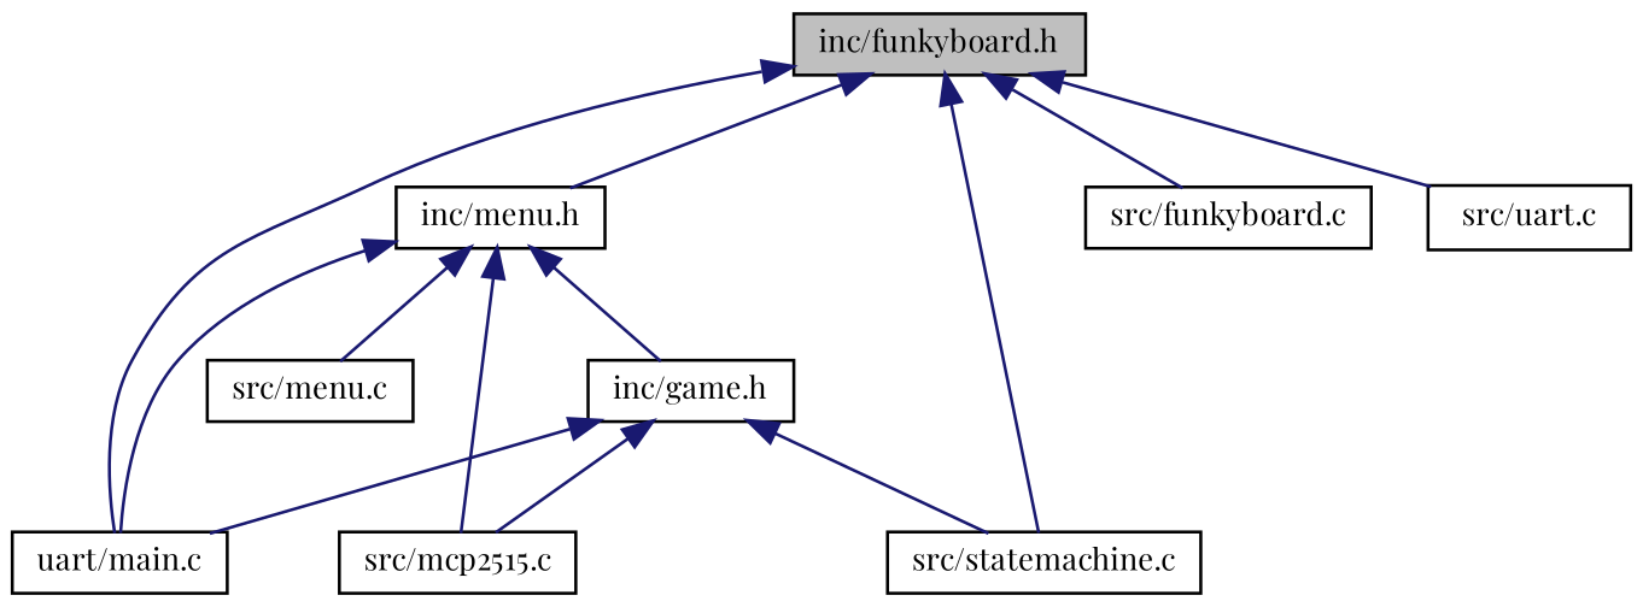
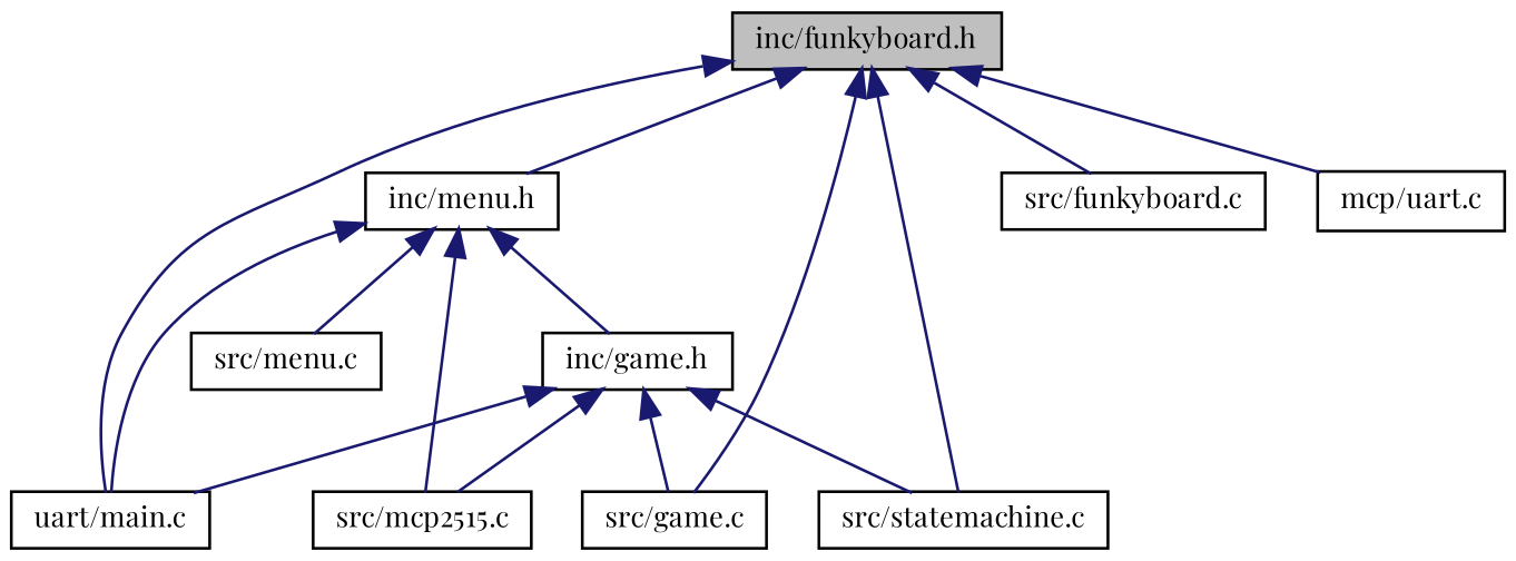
  digraph {
    fontname="Playfair Display"
    node [color=black fillcolor=white fontname="Playfair Display" fontsize=10 shape=record style=filled]
    edge [color=midnightblue dir=back fontname="Playfair Display" fontsize=10 labelfontname=Helvetica labelfontsize=10 style=solid]
    n1 [fillcolor=grey75 fontcolor=black height=0.2 label="inc/funkyboard.h" width=0.4]
    n2 [height=0.2 label="inc/menu.h" width=0.4]
+   n3 [height=0.2 label="src/game.c" width=0.4]
    n4 [height=0.2 label="uart/main.c" width=0.4]
    n5 [height=0.2 label="src/statemachine.c" width=0.4]
    n6 [height=0.2 label="src/funkyboard.c" width=0.4]
-   n7 [height=0.2 label="src/uart.c" width=0.4]
+   n7 [height=0.2 label="mcp/uart.c" width=0.4]
    n8 [height=0.2 label="inc/game.h" width=0.4]
    n9 [height=0.2 label="src/menu.c" width=0.4]
    n10 [height=0.2 label="src/mcp2515.c" width=0.4]
    n1 -> n2
+   n1 -> n3
    n1 -> n4
    n1 -> n5
    n1 -> n6
    n1 -> n7
    n2 -> n4
    n2 -> n8
    n2 -> n9
    n2 -> n10
+   n8 -> n3
    n8 -> n4
    n8 -> n5
    n8 -> n10
  }
